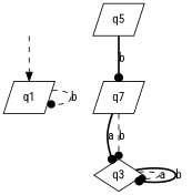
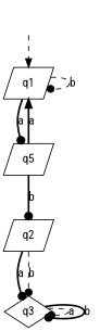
  digraph {
    fontname="Roboto Condensed"
    node [fontname="Roboto Condensed" shape=parallelogram]
    edge [arrowhead=dot fontname="Roboto Condensed" style=bold]
    start [style=invis shape=""]
    q1
    n3 [label=q5]
-   q2 [label=q7]
+   q2
    q3 [shape=diamond]
    start -> q1 [arrowhead=normal style=dashed]
    q1 -> q1 [label=b style=dashed]
+   q1 -> n3 [label=a]
+   n3 -> q1 [arrowhead=normal label=a]
    n3 -> q2 [label=b]
    q2 -> q3 [label=a]
    q2 -> q3 [label=b style=dashed]
    q3 -> q3 [label=a style=dashed]
    q3 -> q3 [label=b]
  }
